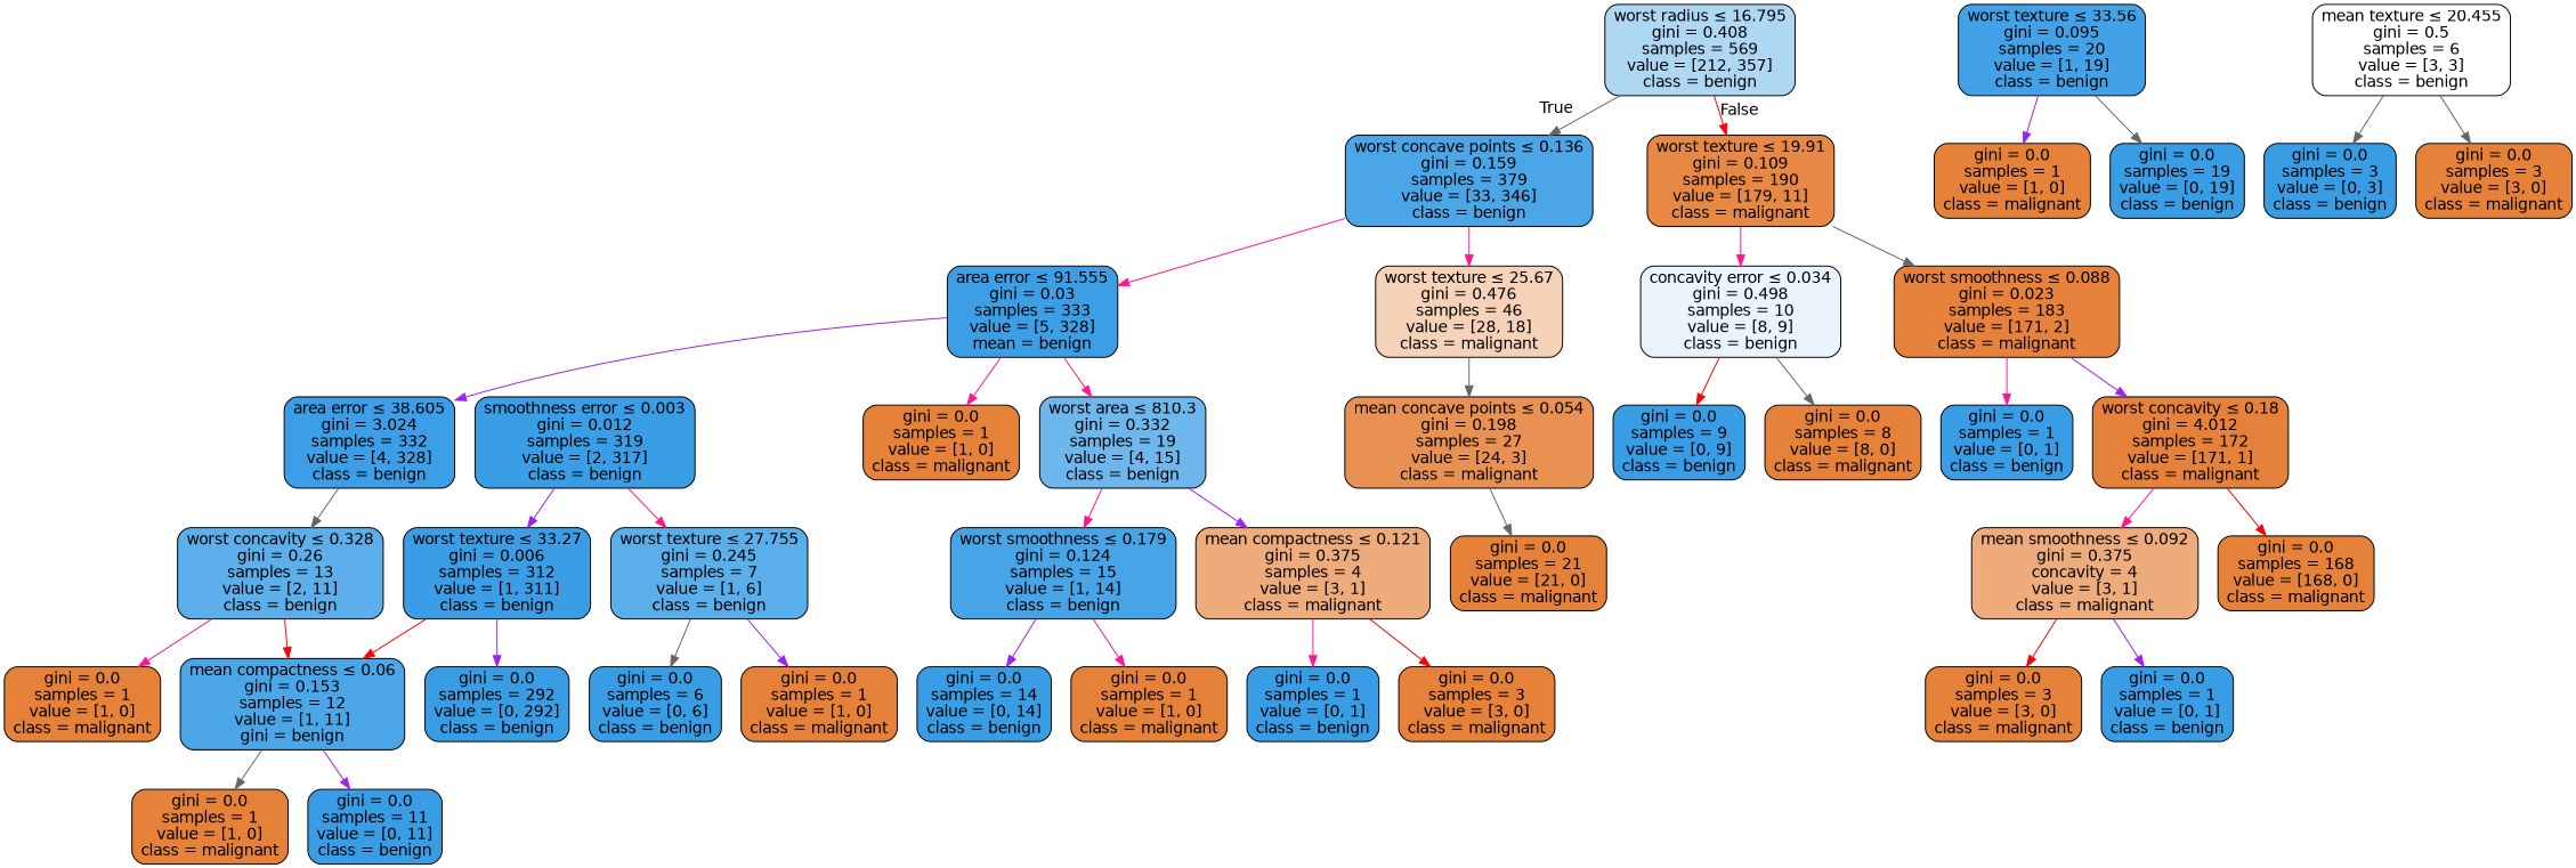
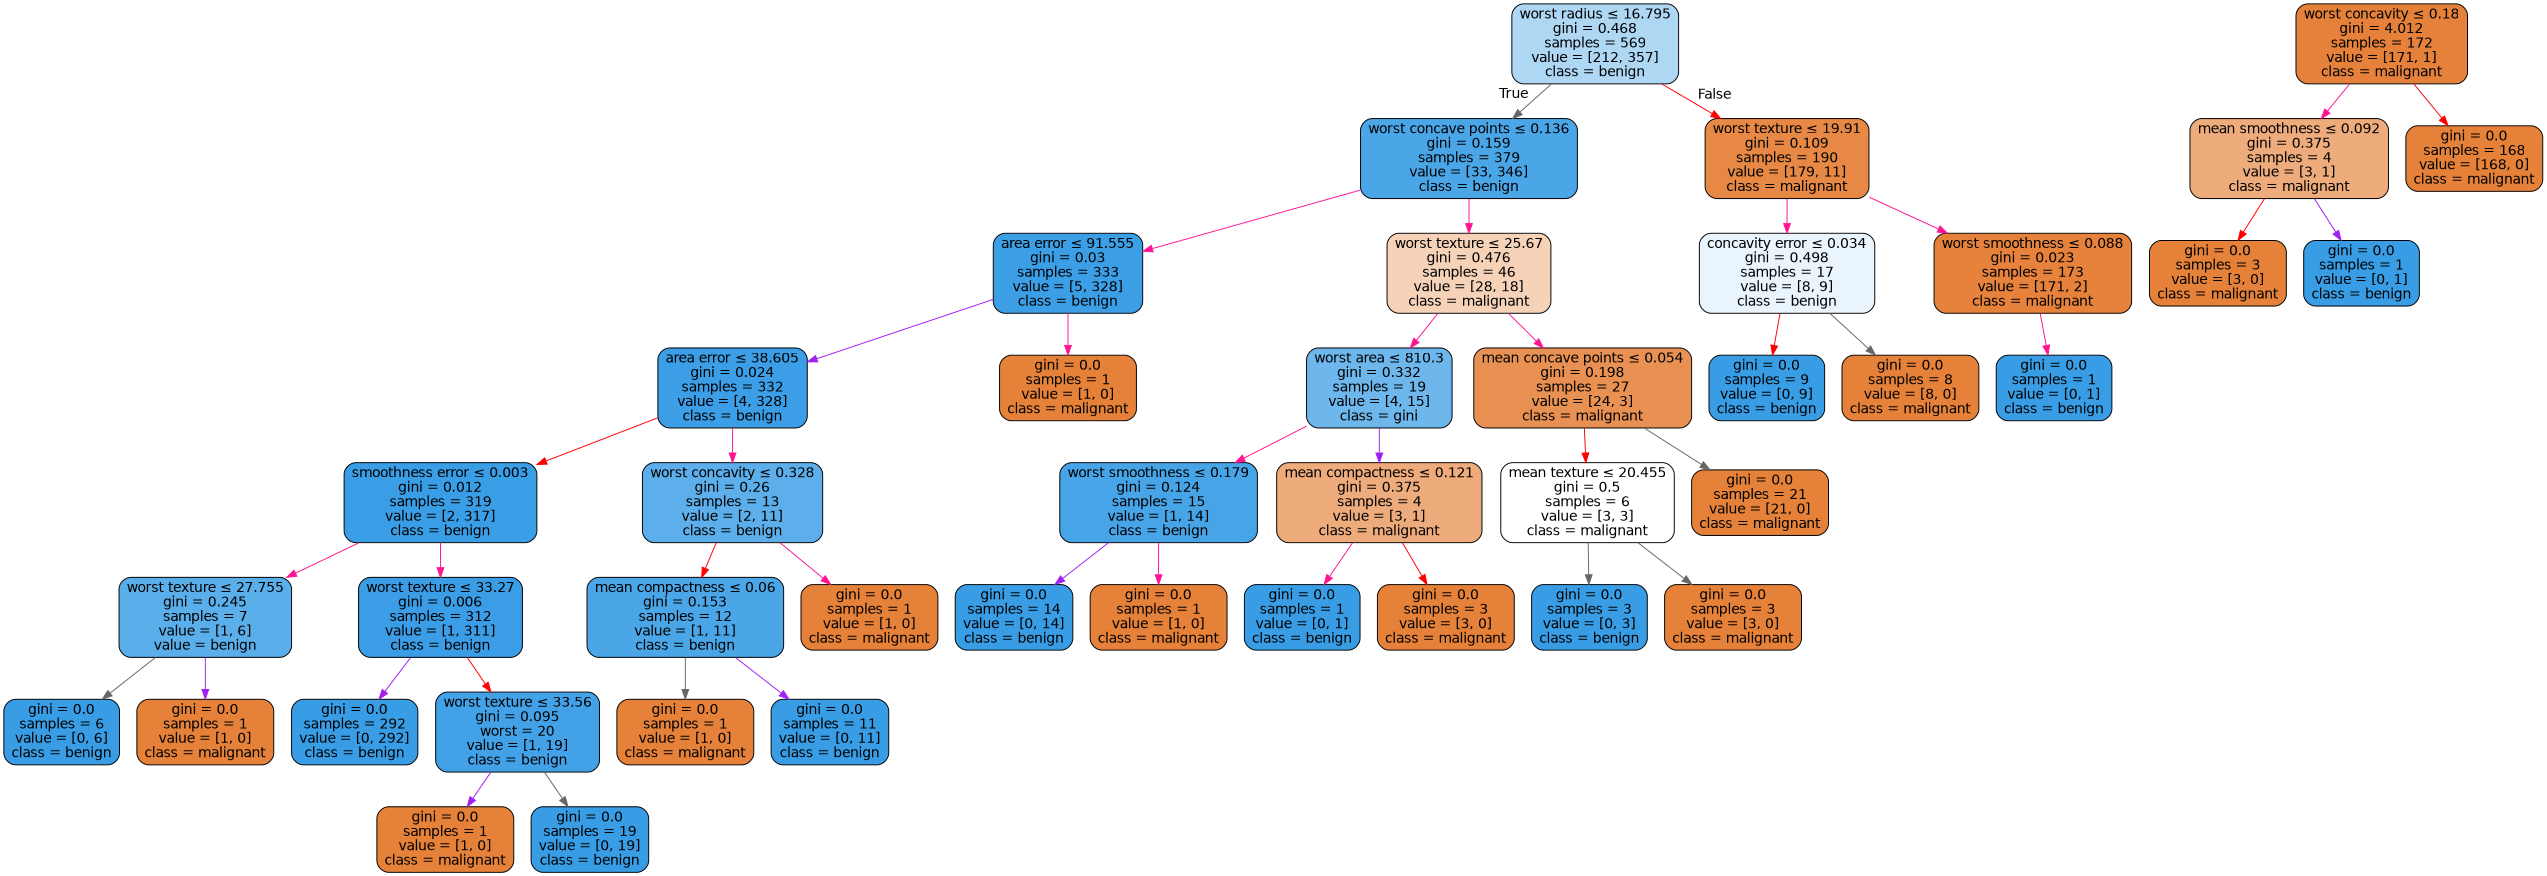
  digraph {
    node [color=black fillcolor="#e58139ff" fontname=helvetica shape=box style="filled, rounded"]
    edge [color=deeppink fontname=helvetica]
-   n1 [fillcolor="#399de568" label=<worst radius &le; 16.795<br/>gini = 0.408<br/>samples = 569<br/>value = [212, 357]<br/>class = benign>]
+   n1 [fillcolor="#399de568" label=<worst radius &le; 16.795<br/>gini = 0.468<br/>samples = 569<br/>value = [212, 357]<br/>class = benign>]
    n2 [fillcolor="#399de5e7" label=<worst concave points &le; 0.136<br/>gini = 0.159<br/>samples = 379<br/>value = [33, 346]<br/>class = benign>]
    n3 [fillcolor="#e58139ef" label=<worst texture &le; 19.91<br/>gini = 0.109<br/>samples = 190<br/>value = [179, 11]<br/>class = malignant>]
-   n4 [fillcolor="#399de5fb" label=<area error &le; 91.555<br/>gini = 0.03<br/>samples = 333<br/>value = [5, 328]<br/>mean = benign>]
+   n4 [fillcolor="#399de5fb" label=<area error &le; 91.555<br/>gini = 0.03<br/>samples = 333<br/>value = [5, 328]<br/>class = benign>]
    n5 [fillcolor="#e581395b" label=<worst texture &le; 25.67<br/>gini = 0.476<br/>samples = 46<br/>value = [28, 18]<br/>class = malignant>]
-   n6 [fillcolor="#399de51c" label=<concavity error &le; 0.034<br/>gini = 0.498<br/>samples = 10<br/>value = [8, 9]<br/>class = benign>]
-   n7 [fillcolor="#e58139fc" label=<worst smoothness &le; 0.088<br/>gini = 0.023<br/>samples = 183<br/>value = [171, 2]<br/>class = malignant>]
-   n8 [fillcolor="#399de5fc" label=<area error &le; 38.605<br/>gini = 3.024<br/>samples = 332<br/>value = [4, 328]<br/>class = benign>]
+   n6 [fillcolor="#399de51c" label=<concavity error &le; 0.034<br/>gini = 0.498<br/>samples = 17<br/>value = [8, 9]<br/>class = benign>]
+   n7 [fillcolor="#e58139fc" label=<worst smoothness &le; 0.088<br/>gini = 0.023<br/>samples = 173<br/>value = [171, 2]<br/>class = malignant>]
+   n8 [fillcolor="#399de5fc" label=<area error &le; 38.605<br/>gini = 0.024<br/>samples = 332<br/>value = [4, 328]<br/>class = benign>]
    n9 [label=<gini = 0.0<br/>samples = 1<br/>value = [1, 0]<br/>class = malignant>]
-   n10 [fillcolor="#399de5bb" label=<worst area &le; 810.3<br/>gini = 0.332<br/>samples = 19<br/>value = [4, 15]<br/>class = benign>]
+   n10 [fillcolor="#399de5bb" label=<worst area &le; 810.3<br/>gini = 0.332<br/>samples = 19<br/>value = [4, 15]<br/>class = gini>]
    n11 [fillcolor="#e58139df" label=<mean concave points &le; 0.054<br/>gini = 0.198<br/>samples = 27<br/>value = [24, 3]<br/>class = malignant>]
    n12 [fillcolor="#399de5fd" label=<smoothness error &le; 0.003<br/>gini = 0.012<br/>samples = 319<br/>value = [2, 317]<br/>class = benign>]
    n13 [fillcolor="#399de5d1" label=<worst concavity &le; 0.328<br/>gini = 0.26<br/>samples = 13<br/>value = [2, 11]<br/>class = benign>]
-   n14 [fillcolor="#399de5d4" label=<worst texture &le; 27.755<br/>gini = 0.245<br/>samples = 7<br/>value = [1, 6]<br/>class = benign>]
+   n14 [fillcolor="#399de5d4" label=<worst texture &le; 27.755<br/>gini = 0.245<br/>samples = 7<br/>value = [1, 6]<br/>value = benign>]
    n15 [fillcolor="#399de5fe" label=<worst texture &le; 33.27<br/>gini = 0.006<br/>samples = 312<br/>value = [1, 311]<br/>class = benign>]
-   n16 [fillcolor="#399de5e8" label=<mean compactness &le; 0.06<br/>gini = 0.153<br/>samples = 12<br/>value = [1, 11]<br/>gini = benign>]
+   n16 [fillcolor="#399de5e8" label=<mean compactness &le; 0.06<br/>gini = 0.153<br/>samples = 12<br/>value = [1, 11]<br/>class = benign>]
    n17 [label=<gini = 0.0<br/>samples = 1<br/>value = [1, 0]<br/>class = malignant>]
    n18 [fillcolor="#399de5ff" label=<gini = 0.0<br/>samples = 6<br/>value = [0, 6]<br/>class = benign>]
    n19 [label=<gini = 0.0<br/>samples = 1<br/>value = [1, 0]<br/>class = malignant>]
    n20 [fillcolor="#399de5ff" label=<gini = 0.0<br/>samples = 292<br/>value = [0, 292]<br/>class = benign>]
-   n21 [fillcolor="#399de5f2" label=<worst texture &le; 33.56<br/>gini = 0.095<br/>samples = 20<br/>value = [1, 19]<br/>class = benign>]
+   n21 [fillcolor="#399de5f2" label=<worst texture &le; 33.56<br/>gini = 0.095<br/>worst = 20<br/>value = [1, 19]<br/>class = benign>]
    n22 [label=<gini = 0.0<br/>samples = 1<br/>value = [1, 0]<br/>class = malignant>]
    n23 [fillcolor="#399de5ff" label=<gini = 0.0<br/>samples = 19<br/>value = [0, 19]<br/>class = benign>]
    n24 [label=<gini = 0.0<br/>samples = 1<br/>value = [1, 0]<br/>class = malignant>]
    n25 [fillcolor="#399de5ff" label=<gini = 0.0<br/>samples = 11<br/>value = [0, 11]<br/>class = benign>]
    n26 [fillcolor="#399de5ed" label=<worst smoothness &le; 0.179<br/>gini = 0.124<br/>samples = 15<br/>value = [1, 14]<br/>class = benign>]
    n27 [fillcolor="#e58139aa" label=<mean compactness &le; 0.121<br/>gini = 0.375<br/>samples = 4<br/>value = [3, 1]<br/>class = malignant>]
-   n28 [fillcolor="#e5813900" label=<mean texture &le; 20.455<br/>gini = 0.5<br/>samples = 6<br/>value = [3, 3]<br/>class = benign>]
+   n28 [fillcolor="#e5813900" label=<mean texture &le; 20.455<br/>gini = 0.5<br/>samples = 6<br/>value = [3, 3]<br/>class = malignant>]
    n29 [label=<gini = 0.0<br/>samples = 21<br/>value = [21, 0]<br/>class = malignant>]
    n30 [fillcolor="#399de5ff" label=<gini = 0.0<br/>samples = 14<br/>value = [0, 14]<br/>class = benign>]
    n31 [label=<gini = 0.0<br/>samples = 1<br/>value = [1, 0]<br/>class = malignant>]
    n32 [fillcolor="#399de5ff" label=<gini = 0.0<br/>samples = 1<br/>value = [0, 1]<br/>class = benign>]
    n33 [label=<gini = 0.0<br/>samples = 3<br/>value = [3, 0]<br/>class = malignant>]
    n34 [fillcolor="#399de5ff" label=<gini = 0.0<br/>samples = 3<br/>value = [0, 3]<br/>class = benign>]
    n35 [label=<gini = 0.0<br/>samples = 3<br/>value = [3, 0]<br/>class = malignant>]
    n36 [fillcolor="#399de5ff" label=<gini = 0.0<br/>samples = 9<br/>value = [0, 9]<br/>class = benign>]
    n37 [label=<gini = 0.0<br/>samples = 8<br/>value = [8, 0]<br/>class = malignant>]
    n38 [fillcolor="#399de5ff" label=<gini = 0.0<br/>samples = 1<br/>value = [0, 1]<br/>class = benign>]
    n39 [fillcolor="#e58139fe" label=<worst concavity &le; 0.18<br/>gini = 4.012<br/>samples = 172<br/>value = [171, 1]<br/>class = malignant>]
-   n40 [fillcolor="#e58139aa" label=<mean smoothness &le; 0.092<br/>gini = 0.375<br/>concavity = 4<br/>value = [3, 1]<br/>class = malignant>]
+   n40 [fillcolor="#e58139aa" label=<mean smoothness &le; 0.092<br/>gini = 0.375<br/>samples = 4<br/>value = [3, 1]<br/>class = malignant>]
    n41 [label=<gini = 0.0<br/>samples = 168<br/>value = [168, 0]<br/>class = malignant>]
    n42 [label=<gini = 0.0<br/>samples = 3<br/>value = [3, 0]<br/>class = malignant>]
    n43 [fillcolor="#399de5ff" label=<gini = 0.0<br/>samples = 1<br/>value = [0, 1]<br/>class = benign>]
    n1 -> n2 [color=gray40 headlabel=True labelangle=45 labeldistance=2.5]
    n1 -> n3 [color=red headlabel=False labelangle=-45 labeldistance=2.5]
    n2 -> n4
    n2 -> n5
    n3 -> n6
-   n3 -> n7 [color=gray40]
+   n3 -> n7
    n4 -> n8 [color=purple]
    n4 -> n9
-   n4 -> n10
-   n5 -> n11 [color=gray40]
+   n5 -> n10
+   n5 -> n11
    n6 -> n36 [color=red]
    n6 -> n37 [color=gray40]
    n7 -> n38
-   n7 -> n39 [color=purple]
-   n8 -> n13 [color=gray40]
+   n8 -> n12 [color=red]
+   n8 -> n13
    n10 -> n26
    n10 -> n27 [color=purple]
+   n11 -> n28 [color=red]
    n11 -> n29 [color=gray40]
    n12 -> n14
-   n12 -> n15 [color=purple]
+   n12 -> n15
    n13 -> n16 [color=red]
    n13 -> n17
    n14 -> n18 [color=gray40]
    n14 -> n19 [color=purple]
    n15 -> n20 [color=purple]
-   n15 -> n16 [color=red]
+   n15 -> n21 [color=red]
    n16 -> n24 [color=gray40]
    n16 -> n25 [color=purple]
    n21 -> n22 [color=purple]
    n21 -> n23 [color=gray40]
    n26 -> n30 [color=purple]
    n26 -> n31
    n27 -> n32
    n27 -> n33 [color=red]
    n28 -> n34 [color=gray40]
    n28 -> n35 [color=gray40]
    n39 -> n40
    n39 -> n41 [color=red]
    n40 -> n42 [color=red]
    n40 -> n43 [color=purple]
  }
